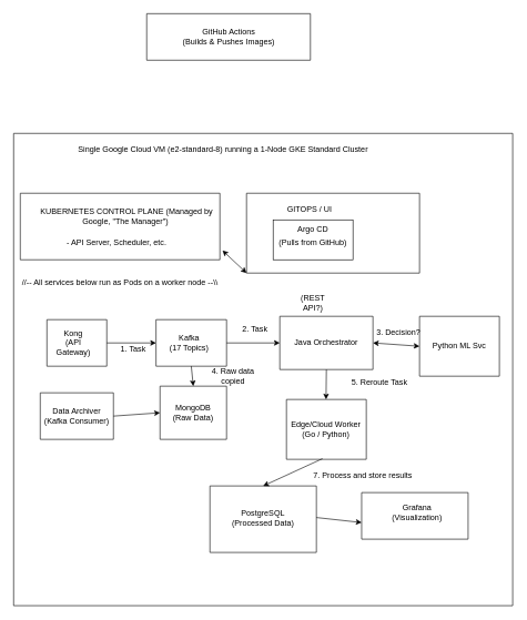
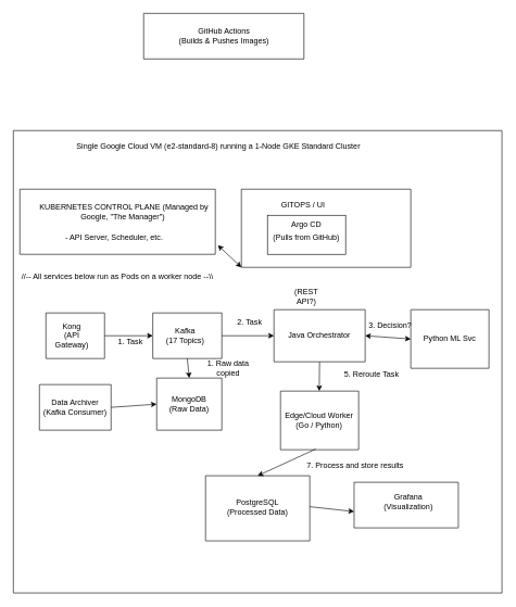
  <mxCell id="0" />
  <mxCell id="1" parent="0" />
  <mxCell id="2" value="" style="swimlane;startSize=0;" parent="1" vertex="1"><mxGeometry x="220" y="20" width="246" height="70" as="geometry" /></mxCell>
  <mxCell id="3" value="&lt;span class=&quot;selected&quot;&gt;GitHub Actions&lt;/span&gt;&lt;div&gt;&lt;span class=&quot;selected&quot;&gt;&lt;span class=&quot;selected&quot;&gt;(Builds &amp;amp; Pushes Images)&lt;/span&gt;&lt;/span&gt;&lt;/div&gt;" style="text;html=1;align=center;verticalAlign=middle;resizable=0;points=[];autosize=1;strokeColor=none;fillColor=none;" parent="2" vertex="1"><mxGeometry x="43" y="15" width="160" height="40" as="geometry" /></mxCell>
  <mxCell id="4" value="" style="swimlane;startSize=0;" parent="1" vertex="1"><mxGeometry x="20" y="200" width="750" height="710" as="geometry" /></mxCell>
  <mxCell id="5" value="&lt;span class=&quot;selected&quot;&gt;Single Google Cloud VM (e2-standard-8) running a 1-Node GKE Standard Cluster&lt;/span&gt;" style="text;html=1;align=center;verticalAlign=middle;whiteSpace=wrap;rounded=0;" parent="4" vertex="1"><mxGeometry x="30" y="10" width="570" height="30" as="geometry" /></mxCell>
  <mxCell id="6" value="" style="swimlane;startSize=0;" parent="4" vertex="1"><mxGeometry x="10" y="90" width="300" height="100" as="geometry" /></mxCell>
  <mxCell id="7" value="&lt;span class=&quot;selected&quot;&gt;KUBERNETES CONTROL PLANE (Managed by Google, &quot;The Manager&quot;)&amp;nbsp;&lt;/span&gt;" style="text;html=1;align=center;verticalAlign=middle;whiteSpace=wrap;rounded=0;" parent="6" vertex="1"><mxGeometry x="20" y="20" width="280" height="30" as="geometry" /></mxCell>
  <mxCell id="8" value="&lt;span class=&quot;selected&quot;&gt;- API Server, Scheduler, etc.&lt;/span&gt;" style="text;html=1;align=center;verticalAlign=middle;whiteSpace=wrap;rounded=0;" parent="6" vertex="1"><mxGeometry x="20" y="60" width="250" height="30" as="geometry" /></mxCell>
  <mxCell id="9" value="" style="swimlane;startSize=0;" parent="4" vertex="1"><mxGeometry x="350" y="90" width="260" height="120" as="geometry" /></mxCell>
  <mxCell id="10" value="&lt;span class=&quot;selected&quot;&gt;GITOPS / UI&lt;/span&gt;" style="text;html=1;align=center;verticalAlign=middle;whiteSpace=wrap;rounded=0;" parent="9" vertex="1"><mxGeometry x="30" y="10" width="130" height="30" as="geometry" /></mxCell>
  <mxCell id="11" value="" style="rounded=0;whiteSpace=wrap;html=1;" parent="9" vertex="1"><mxGeometry x="40" y="40" width="120" height="60" as="geometry" /></mxCell>
  <mxCell id="12" value="&lt;span class=&quot;selected&quot;&gt;Argo CD&lt;/span&gt;" style="text;html=1;align=center;verticalAlign=middle;whiteSpace=wrap;rounded=0;" parent="9" vertex="1"><mxGeometry x="70" y="40" width="60" height="30" as="geometry" /></mxCell>
  <mxCell id="13" value="&lt;span class=&quot;selected&quot;&gt;(Pulls from GitHub)&lt;/span&gt;" style="text;html=1;align=center;verticalAlign=middle;whiteSpace=wrap;rounded=0;" parent="9" vertex="1"><mxGeometry x="45" y="60" width="110" height="30" as="geometry" /></mxCell>
  <mxCell id="14" value="" style="endArrow=classic;startArrow=classic;html=1;rounded=0;entryX=0;entryY=1;entryDx=0;entryDy=0;exitX=1.013;exitY=0.86;exitDx=0;exitDy=0;exitPerimeter=0;" parent="4" source="6" target="9" edge="1"><mxGeometry width="50" height="50" relative="1" as="geometry"><mxPoint x="350" y="300" as="sourcePoint" /><mxPoint x="400" y="250" as="targetPoint" /></mxGeometry></mxCell>
  <mxCell id="15" value="&lt;span class=&quot;selected&quot;&gt;//-- All services below run as Pods on a worker node --\\&lt;/span&gt;" style="text;html=1;align=center;verticalAlign=middle;whiteSpace=wrap;rounded=0;" parent="4" vertex="1"><mxGeometry x="10" y="210" width="300" height="30" as="geometry" /></mxCell>
  <mxCell id="16" value="" style="swimlane;startSize=0;" parent="4" vertex="1"><mxGeometry x="50" y="280" width="90" height="70" as="geometry" /></mxCell>
  <mxCell id="17" value="&lt;span class=&quot;selected&quot;&gt;Kong&lt;/span&gt;&lt;div&gt;&lt;span class=&quot;selected&quot;&gt;&lt;span class=&quot;selected&quot;&gt;(API Gateway)&lt;/span&gt;&lt;/span&gt;&lt;/div&gt;" style="text;html=1;align=center;verticalAlign=middle;whiteSpace=wrap;rounded=0;" parent="16" vertex="1"><mxGeometry y="10" width="80" height="50" as="geometry" /></mxCell>
  <mxCell id="18" value="" style="swimlane;startSize=0;" parent="4" vertex="1"><mxGeometry x="214" y="280" width="106" height="70" as="geometry" /></mxCell>
  <mxCell id="19" value="&lt;span class=&quot;selected&quot;&gt;Kafka&lt;/span&gt;&lt;div&gt;&lt;span class=&quot;selected&quot;&gt;&lt;span class=&quot;selected&quot;&gt;(17 Topics)&lt;/span&gt;&lt;/span&gt;&lt;/div&gt;" style="text;html=1;align=center;verticalAlign=middle;whiteSpace=wrap;rounded=0;" parent="18" vertex="1"><mxGeometry width="100" height="70" as="geometry" /></mxCell>
  <mxCell id="20" value="" style="swimlane;startSize=0;" parent="4" vertex="1"><mxGeometry x="40" y="390" width="110" height="70" as="geometry" /></mxCell>
  <mxCell id="21" value="&lt;span class=&quot;selected&quot;&gt;Data Archiver&lt;/span&gt;&lt;div&gt;&lt;span class=&quot;selected&quot;&gt;&lt;span class=&quot;selected&quot;&gt;(Kafka Consumer)&lt;/span&gt;&lt;/span&gt;&lt;/div&gt;" style="text;html=1;align=center;verticalAlign=middle;whiteSpace=wrap;rounded=0;" parent="20" vertex="1"><mxGeometry width="110" height="70" as="geometry" /></mxCell>
  <mxCell id="22" value="" style="swimlane;startSize=0;" parent="4" vertex="1"><mxGeometry x="220" y="380" width="100" height="80" as="geometry" /></mxCell>
  <mxCell id="23" value="&lt;span class=&quot;selected&quot;&gt;MongoDB&lt;/span&gt;&lt;div&gt;&lt;span class=&quot;selected&quot;&gt;&lt;span class=&quot;selected&quot;&gt;(Raw Data)&lt;/span&gt;&lt;/span&gt;&lt;/div&gt;" style="text;html=1;align=center;verticalAlign=middle;whiteSpace=wrap;rounded=0;" parent="22" vertex="1"><mxGeometry width="100" height="80" as="geometry" /></mxCell>
  <mxCell id="24" value="" style="endArrow=classic;html=1;rounded=0;exitX=1;exitY=0.5;exitDx=0;exitDy=0;entryX=0;entryY=0.5;entryDx=0;entryDy=0;" parent="4" source="16" target="18" edge="1"><mxGeometry width="50" height="50" relative="1" as="geometry"><mxPoint x="350" y="300" as="sourcePoint" /><mxPoint x="400" y="250" as="targetPoint" /></mxGeometry></mxCell>
  <mxCell id="25" value="" style="endArrow=classic;html=1;rounded=0;exitX=0.5;exitY=1;exitDx=0;exitDy=0;entryX=0.5;entryY=0;entryDx=0;entryDy=0;" parent="4" source="18" target="22" edge="1"><mxGeometry width="50" height="50" relative="1" as="geometry"><mxPoint x="350" y="300" as="sourcePoint" /><mxPoint x="400" y="250" as="targetPoint" /></mxGeometry></mxCell>
  <mxCell id="26" value="" style="endArrow=classic;html=1;rounded=0;exitX=1;exitY=0.5;exitDx=0;exitDy=0;entryX=0;entryY=0.5;entryDx=0;entryDy=0;" parent="4" source="20" target="22" edge="1"><mxGeometry width="50" height="50" relative="1" as="geometry"><mxPoint x="350" y="300" as="sourcePoint" /><mxPoint x="400" y="250" as="targetPoint" /></mxGeometry></mxCell>
  <mxCell id="27" value="1. Task" style="text;html=1;align=center;verticalAlign=middle;whiteSpace=wrap;rounded=0;" parent="4" vertex="1"><mxGeometry x="150" y="310" width="60" height="30" as="geometry" /></mxCell>
- <mxCell id="28" value="4. Raw data copied" style="text;html=1;align=center;verticalAlign=middle;whiteSpace=wrap;rounded=0;" parent="4" vertex="1"><mxGeometry x="280" y="350" width="100" height="30" as="geometry" /></mxCell>
+ <mxCell id="28" value="1. Raw data copied" style="text;html=1;align=center;verticalAlign=middle;whiteSpace=wrap;rounded=0;" parent="4" vertex="1"><mxGeometry x="280" y="350" width="100" height="30" as="geometry" /></mxCell>
  <mxCell id="29" value="" style="swimlane;startSize=0;" parent="4" vertex="1"><mxGeometry x="400" y="275" width="140" height="80" as="geometry" /></mxCell>
  <mxCell id="30" value="&lt;span class=&quot;selected&quot;&gt;Java Orchestrator&lt;/span&gt;" style="text;html=1;align=center;verticalAlign=middle;whiteSpace=wrap;rounded=0;" parent="29" vertex="1"><mxGeometry width="140" height="80" as="geometry" /></mxCell>
  <mxCell id="31" value="" style="swimlane;startSize=0;" parent="4" vertex="1"><mxGeometry x="610" y="275" width="120" height="90" as="geometry" /></mxCell>
  <mxCell id="32" value="&lt;span class=&quot;selected&quot;&gt;Python ML Svc&lt;/span&gt;" style="text;html=1;align=center;verticalAlign=middle;whiteSpace=wrap;rounded=0;" parent="31" vertex="1"><mxGeometry width="120" height="90" as="geometry" /></mxCell>
  <mxCell id="33" value="3. Decision?" style="text;html=1;align=center;verticalAlign=middle;whiteSpace=wrap;rounded=0;" parent="31" vertex="1"><mxGeometry x="-70" y="15" width="77" height="20" as="geometry" /></mxCell>
  <mxCell id="34" value="" style="swimlane;startSize=0;" parent="4" vertex="1"><mxGeometry x="410" y="400" width="120" height="90" as="geometry" /></mxCell>
  <mxCell id="35" value="&lt;span class=&quot;selected&quot;&gt;Edge/Cloud&amp;nbsp;&lt;/span&gt;&lt;span class=&quot;selected&quot;&gt;Worker&lt;/span&gt;&lt;div&gt;&lt;span class=&quot;selected&quot;&gt;(Go / Python)&lt;/span&gt;&lt;/div&gt;" style="text;html=1;align=center;verticalAlign=middle;whiteSpace=wrap;rounded=0;" parent="34" vertex="1"><mxGeometry x="-1" width="121" height="90" as="geometry" /></mxCell>
  <mxCell id="36" value="" style="swimlane;startSize=0;" parent="4" vertex="1"><mxGeometry x="295" y="530" width="160" height="100" as="geometry" /></mxCell>
  <mxCell id="37" value="&lt;span class=&quot;selected&quot;&gt;PostgreSQL&lt;/span&gt;&lt;div&gt;&lt;span class=&quot;selected&quot;&gt;&lt;span class=&quot;selected&quot;&gt;(Processed Data)&lt;/span&gt;&lt;/span&gt;&lt;/div&gt;" style="text;html=1;align=center;verticalAlign=middle;whiteSpace=wrap;rounded=0;" parent="36" vertex="1"><mxGeometry y="30" width="160" height="35" as="geometry" /></mxCell>
  <mxCell id="38" value="" style="swimlane;startSize=0;" parent="4" vertex="1"><mxGeometry x="523" y="540" width="160" height="70" as="geometry" /></mxCell>
  <mxCell id="39" value="&lt;span class=&quot;selected&quot;&gt;Grafana&lt;/span&gt;&lt;div&gt;&lt;span class=&quot;selected&quot;&gt;&lt;span class=&quot;selected&quot;&gt;(Visualization)&lt;/span&gt;&lt;/span&gt;&lt;/div&gt;" style="text;html=1;align=center;verticalAlign=middle;whiteSpace=wrap;rounded=0;" parent="38" vertex="1"><mxGeometry x="17" y="10" width="133" height="40" as="geometry" /></mxCell>
  <mxCell id="40" value="2. Task" style="text;html=1;align=center;verticalAlign=middle;whiteSpace=wrap;rounded=0;" parent="4" vertex="1"><mxGeometry x="333" y="280" width="60" height="30" as="geometry" /></mxCell>
  <mxCell id="41" value="" style="endArrow=classic;html=1;rounded=0;exitX=1;exitY=0.5;exitDx=0;exitDy=0;entryX=0;entryY=0.5;entryDx=0;entryDy=0;" parent="4" source="18" target="30" edge="1"><mxGeometry width="50" height="50" relative="1" as="geometry"><mxPoint x="363" y="440" as="sourcePoint" /><mxPoint x="413" y="390" as="targetPoint" /></mxGeometry></mxCell>
  <mxCell id="42" value="" style="endArrow=classic;startArrow=classic;html=1;rounded=0;entryX=0;entryY=0.5;entryDx=0;entryDy=0;exitX=1;exitY=0.5;exitDx=0;exitDy=0;" parent="4" source="30" target="32" edge="1"><mxGeometry width="50" height="50" relative="1" as="geometry"><mxPoint x="363" y="440" as="sourcePoint" /><mxPoint x="413" y="390" as="targetPoint" /></mxGeometry></mxCell>
  <mxCell id="43" value="" style="endArrow=classic;html=1;rounded=0;exitX=0.5;exitY=1;exitDx=0;exitDy=0;entryX=0.5;entryY=0;entryDx=0;entryDy=0;" parent="4" source="30" target="35" edge="1"><mxGeometry width="50" height="50" relative="1" as="geometry"><mxPoint x="340" y="430" as="sourcePoint" /><mxPoint x="390" y="380" as="targetPoint" /></mxGeometry></mxCell>
  <mxCell id="44" value="&lt;span class=&quot;selected&quot;&gt;5. Reroute Task&lt;/span&gt;" style="text;html=1;align=center;verticalAlign=middle;whiteSpace=wrap;rounded=0;" parent="4" vertex="1"><mxGeometry x="490" y="360" width="120" height="30" as="geometry" /></mxCell>
  <mxCell id="45" value="" style="endArrow=classic;html=1;rounded=0;entryX=0.5;entryY=0;entryDx=0;entryDy=0;exitX=0.455;exitY=0.989;exitDx=0;exitDy=0;exitPerimeter=0;" parent="4" source="35" target="36" edge="1"><mxGeometry width="50" height="50" relative="1" as="geometry"><mxPoint x="340" y="400" as="sourcePoint" /><mxPoint x="390" y="350" as="targetPoint" /></mxGeometry></mxCell>
  <mxCell id="46" value="7. Process and store results" style="text;html=1;align=center;verticalAlign=middle;whiteSpace=wrap;rounded=0;" parent="4" vertex="1"><mxGeometry x="430" y="500" width="190" height="30" as="geometry" /></mxCell>
  <mxCell id="47" value="" style="endArrow=classic;html=1;rounded=0;entryX=0;entryY=0.643;entryDx=0;entryDy=0;entryPerimeter=0;exitX=1;exitY=0.5;exitDx=0;exitDy=0;" parent="4" source="37" target="38" edge="1"><mxGeometry width="50" height="50" relative="1" as="geometry"><mxPoint x="340" y="400" as="sourcePoint" /><mxPoint x="390" y="350" as="targetPoint" /></mxGeometry></mxCell>
  <mxCell id="48" value="&lt;span class=&quot;selected&quot;&gt;(REST API?)&lt;/span&gt;" style="text;html=1;align=center;verticalAlign=middle;whiteSpace=wrap;rounded=0;" parent="4" vertex="1"><mxGeometry x="420" y="240" width="60" height="30" as="geometry" /></mxCell>
